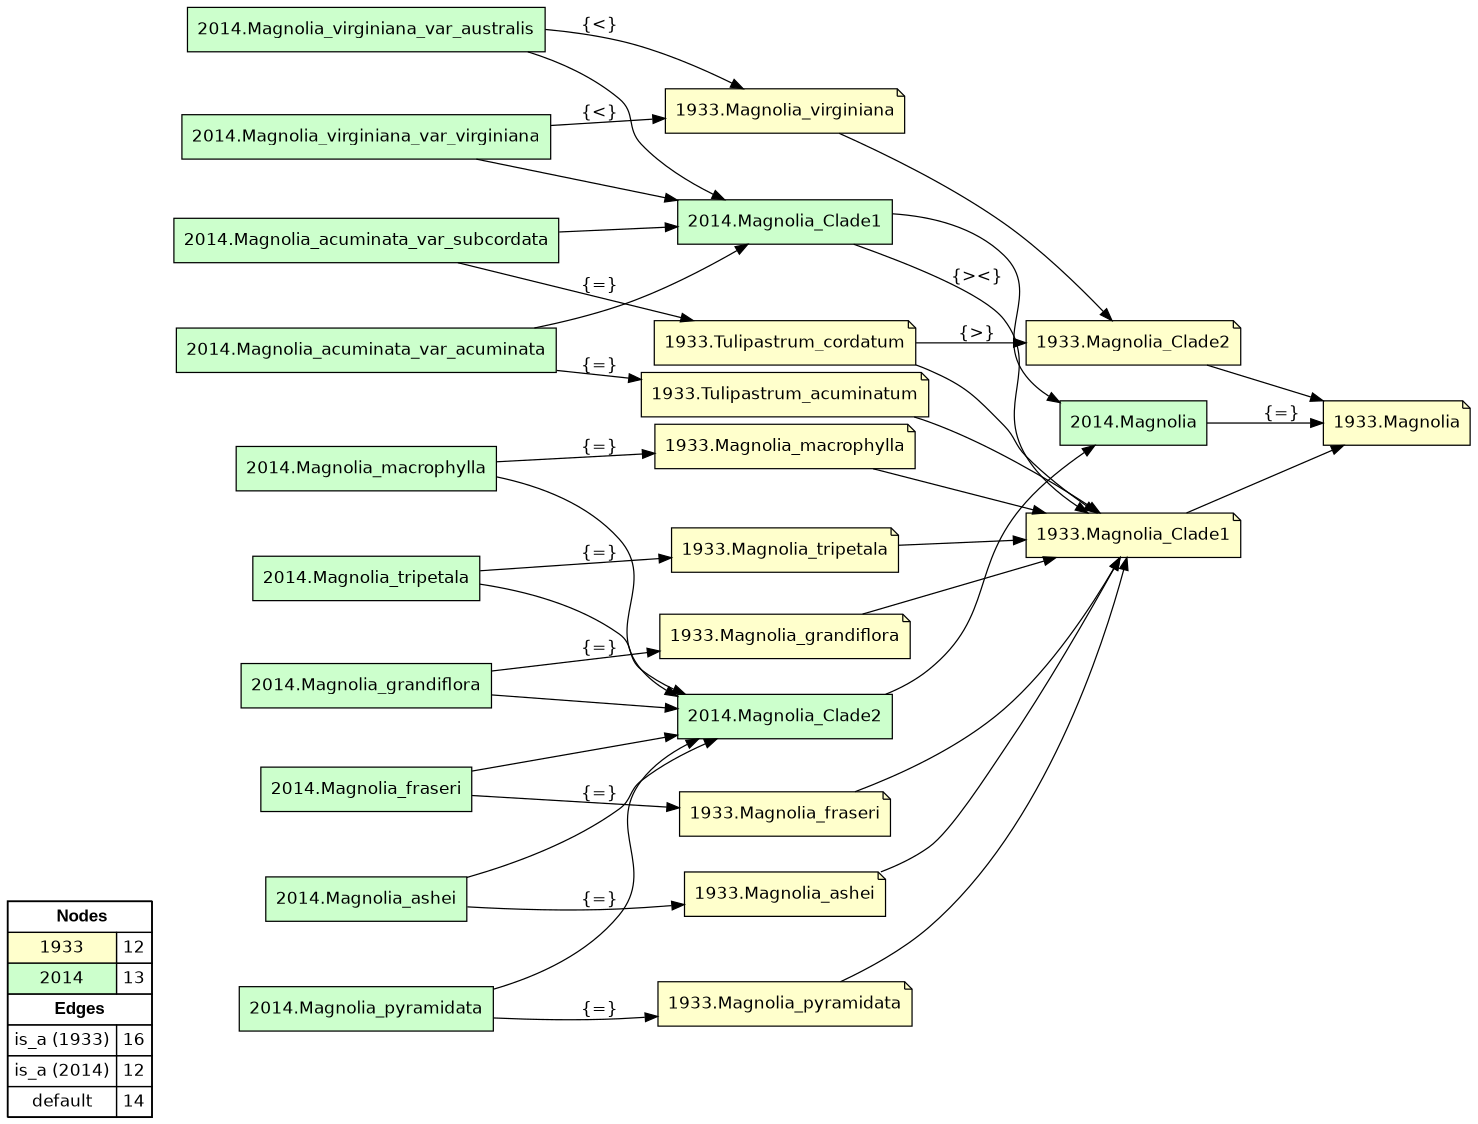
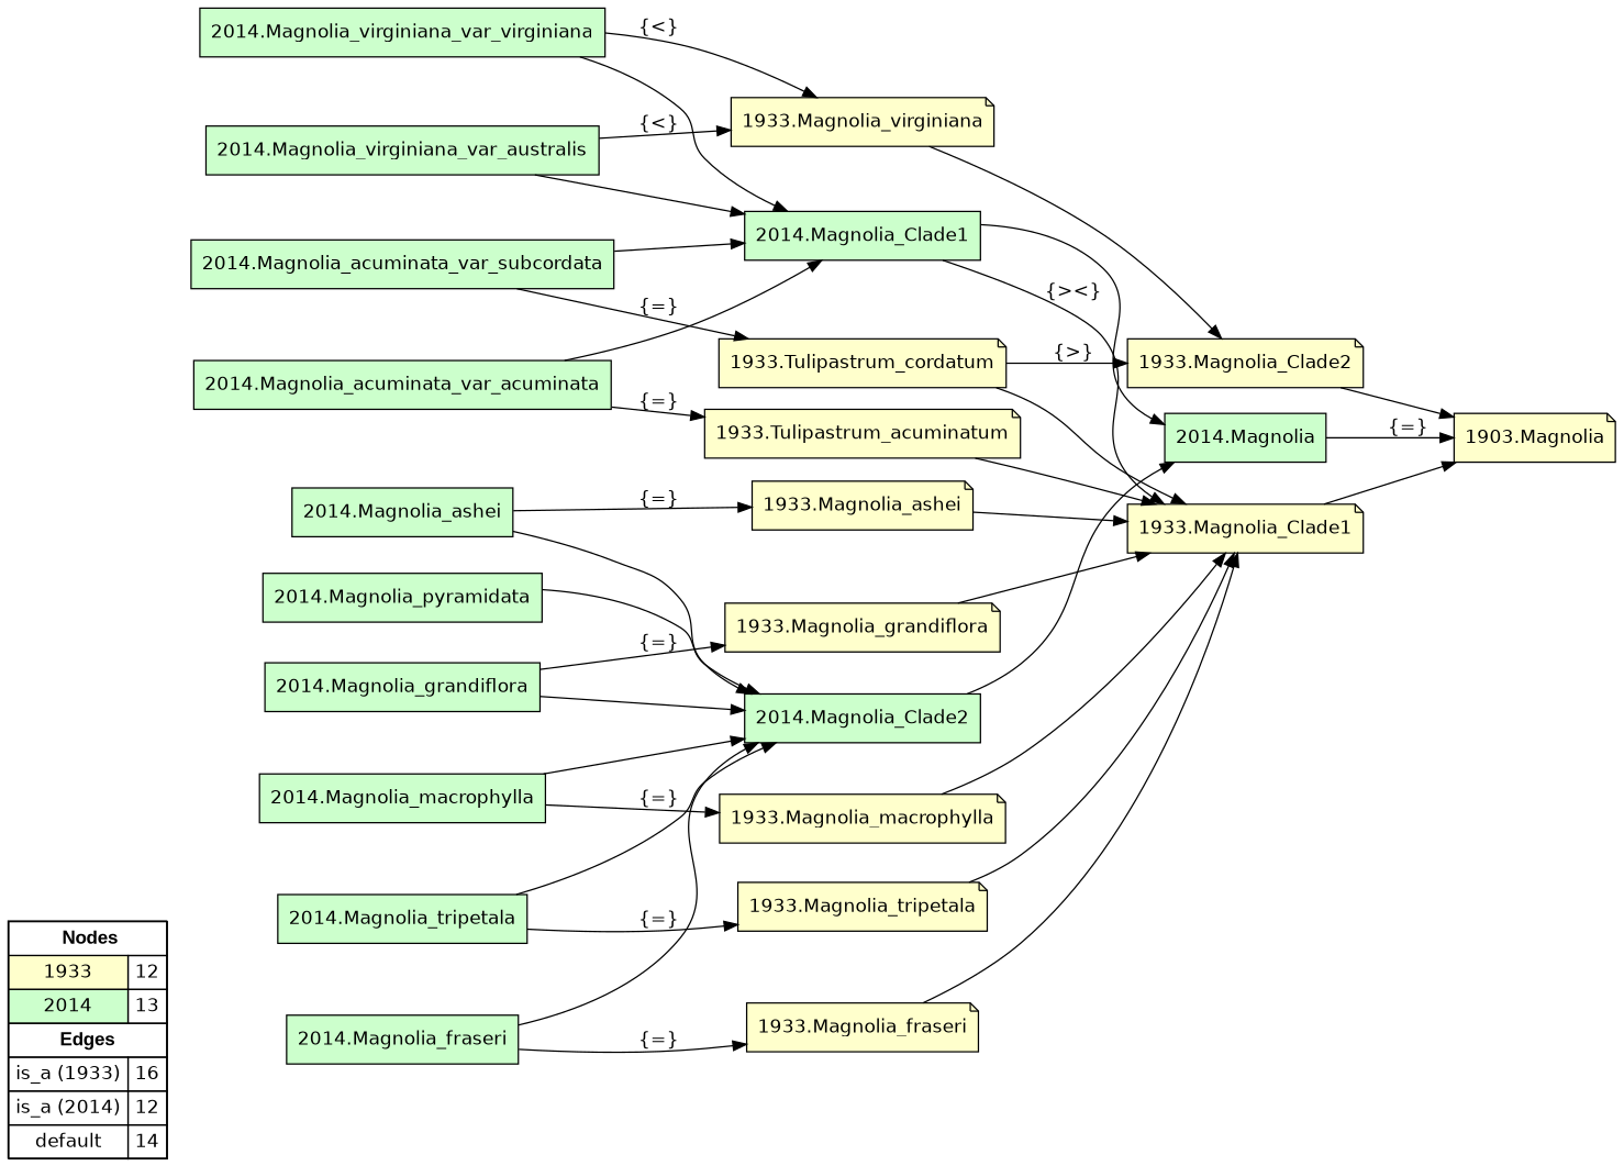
  digraph {
    rankdir=LR
    node [fillcolor="#CCFFCC" fontname=helvetica shape=box style=filled]
    edge [color="#000000" constraint=true dir=forward penwidth=1 style=solid]
    n1 [fillcolor=white label=<   <TABLE BORDER="0" CELLBORDER="1" CELLSPACING="0" CELLPADDING="4">  <TR> <TD COLSPAN="2"><font face="Arial Black"> Nodes</font></TD> </TR>  <TR>   <TD bgcolor="#FFFFCC" fontname="helvetica">1933</TD>   <TD>12</TD>   </TR>  <TR>   <TD bgcolor="#CCFFCC" fontname="helvetica">2014</TD>   <TD>13</TD>   </TR>  <TR> <TD COLSPAN="2"><font face = "Arial Black"> Edges </font></TD> </TR>  <TR>   <TD><font color ="#000000">is_a (1933)</font></TD><TD>16</TD> </TR> <TR>   <TD><font color ="#000000">is_a (2014)</font></TD><TD>12</TD> </TR> <TR>   <TD><font color ="#000000">default</font></TD><TD>14</TD> </TR> </TABLE>   > margin=0]
    "1933.Tulipastrum_cordatum" [fillcolor="#FFFFCC" shape=note]
    "1933.Magnolia_Clade1" [fillcolor="#FFFFCC" shape=note]
    "1933.Magnolia_Clade2" [fillcolor="#FFFFCC" shape=note]
-   "1933.Magnolia" [fillcolor="#FFFFCC" shape=note]
+   "1933.Magnolia" [fillcolor="#FFFFCC" shape=note label="1903.Magnolia"]
    "1933.Magnolia_tripetala" [fillcolor="#FFFFCC" shape=note]
    "1933.Magnolia_fraseri" [fillcolor="#FFFFCC" shape=note]
    "1933.Magnolia_ashei" [fillcolor="#FFFFCC" shape=note]
-   "1933.Magnolia_pyramidata" [fillcolor="#FFFFCC" shape=note]
    "1933.Tulipastrum_acuminatum" [fillcolor="#FFFFCC" shape=note]
    "1933.Magnolia_macrophylla" [fillcolor="#FFFFCC" shape=note]
    "1933.Magnolia_grandiflora" [fillcolor="#FFFFCC" shape=note]
    "1933.Magnolia_virginiana" [fillcolor="#FFFFCC" shape=note]
    "2014.Magnolia_tripetala"
    "2014.Magnolia_Clade2"
    "2014.Magnolia"
    "2014.Magnolia_Clade1"
    "2014.Magnolia_fraseri"
    "2014.Magnolia_acuminata_var_subcordata"
    "2014.Magnolia_ashei"
    "2014.Magnolia_grandiflora"
    "2014.Magnolia_acuminata_var_acuminata"
    "2014.Magnolia_virginiana_var_virginiana"
    "2014.Magnolia_macrophylla"
    "2014.Magnolia_virginiana_var_australis"
    "2014.Magnolia_pyramidata"
    subgraph sub_1 {
      rank=source
      n1
    }
    "1933.Tulipastrum_cordatum" -> "1933.Magnolia_Clade1"
    "1933.Tulipastrum_cordatum" -> "1933.Magnolia_Clade2" [label="{>}"]
    "1933.Magnolia_Clade1" -> "1933.Magnolia"
    "1933.Magnolia_Clade2" -> "1933.Magnolia"
    "1933.Magnolia_tripetala" -> "1933.Magnolia_Clade1"
    "1933.Magnolia_fraseri" -> "1933.Magnolia_Clade1"
    "1933.Magnolia_ashei" -> "1933.Magnolia_Clade1"
-   "1933.Magnolia_pyramidata" -> "1933.Magnolia_Clade1"
    "1933.Tulipastrum_acuminatum" -> "1933.Magnolia_Clade1"
    "1933.Magnolia_macrophylla" -> "1933.Magnolia_Clade1"
    "1933.Magnolia_grandiflora" -> "1933.Magnolia_Clade1"
    "1933.Magnolia_virginiana" -> "1933.Magnolia_Clade2"
    "2014.Magnolia_tripetala" -> "1933.Magnolia_tripetala" [label="{=}"]
    "2014.Magnolia_tripetala" -> "2014.Magnolia_Clade2"
    "2014.Magnolia_Clade2" -> "2014.Magnolia"
    "2014.Magnolia" -> "1933.Magnolia" [label="{=}"]
    "2014.Magnolia_Clade1" -> "1933.Magnolia_Clade1" [label="{><}"]
    "2014.Magnolia_Clade1" -> "2014.Magnolia"
    "2014.Magnolia_fraseri" -> "1933.Magnolia_fraseri" [label="{=}"]
    "2014.Magnolia_fraseri" -> "2014.Magnolia_Clade2"
    "2014.Magnolia_acuminata_var_subcordata" -> "1933.Tulipastrum_cordatum" [label="{=}"]
    "2014.Magnolia_acuminata_var_subcordata" -> "2014.Magnolia_Clade1"
    "2014.Magnolia_ashei" -> "1933.Magnolia_ashei" [label="{=}"]
    "2014.Magnolia_ashei" -> "2014.Magnolia_Clade2"
    "2014.Magnolia_grandiflora" -> "1933.Magnolia_grandiflora" [label="{=}"]
    "2014.Magnolia_grandiflora" -> "2014.Magnolia_Clade2"
    "2014.Magnolia_acuminata_var_acuminata" -> "1933.Tulipastrum_acuminatum" [label="{=}"]
    "2014.Magnolia_acuminata_var_acuminata" -> "2014.Magnolia_Clade1"
    "2014.Magnolia_virginiana_var_virginiana" -> "1933.Magnolia_virginiana" [label="{<}"]
    "2014.Magnolia_virginiana_var_virginiana" -> "2014.Magnolia_Clade1"
    "2014.Magnolia_macrophylla" -> "1933.Magnolia_macrophylla" [label="{=}"]
    "2014.Magnolia_macrophylla" -> "2014.Magnolia_Clade2"
    "2014.Magnolia_virginiana_var_australis" -> "1933.Magnolia_virginiana" [label="{<}"]
    "2014.Magnolia_virginiana_var_australis" -> "2014.Magnolia_Clade1"
-   "2014.Magnolia_pyramidata" -> "1933.Magnolia_pyramidata" [label="{=}"]
    "2014.Magnolia_pyramidata" -> "2014.Magnolia_Clade2"
  }
